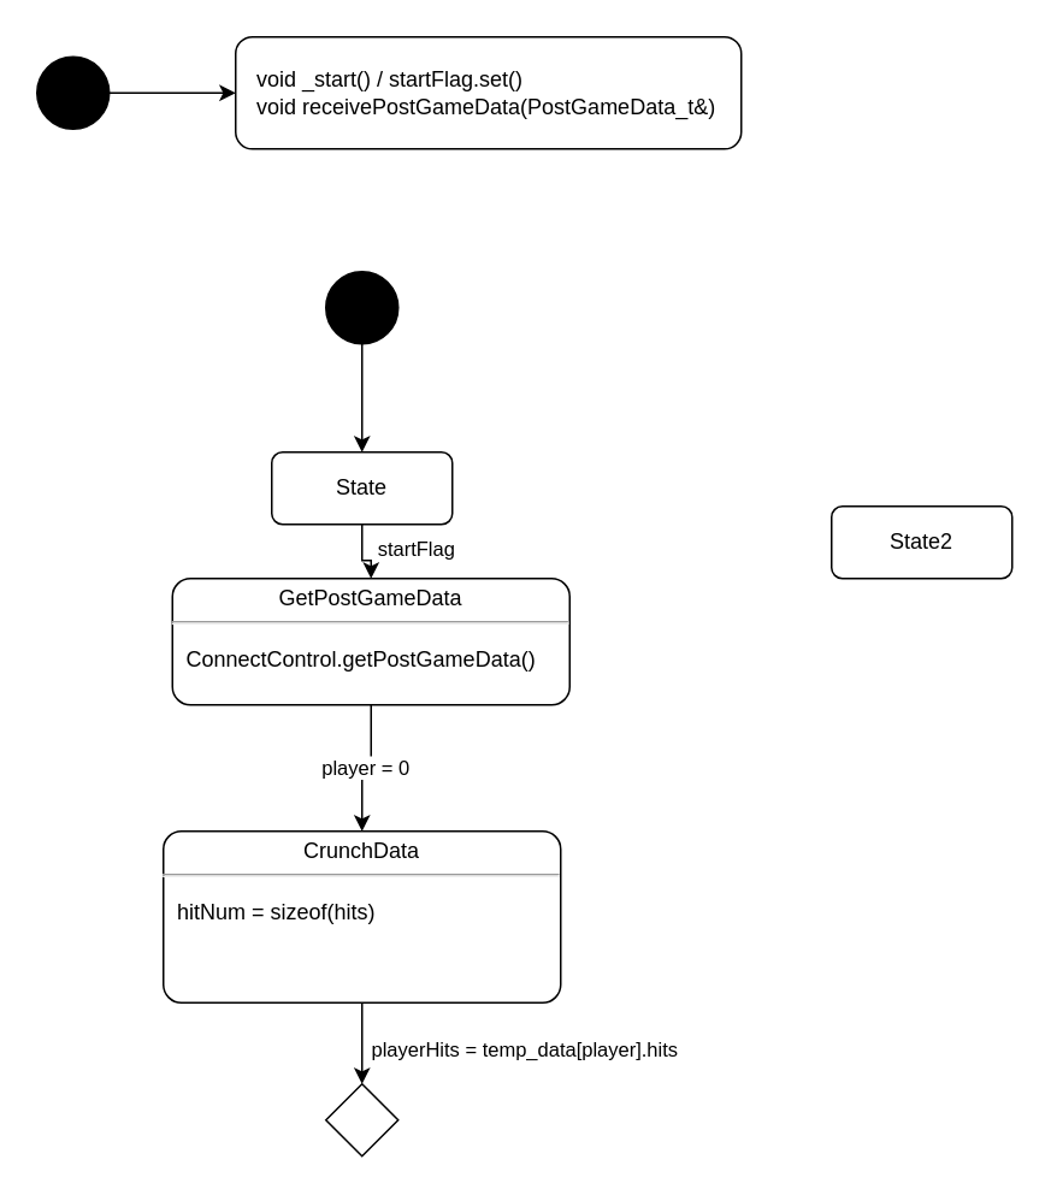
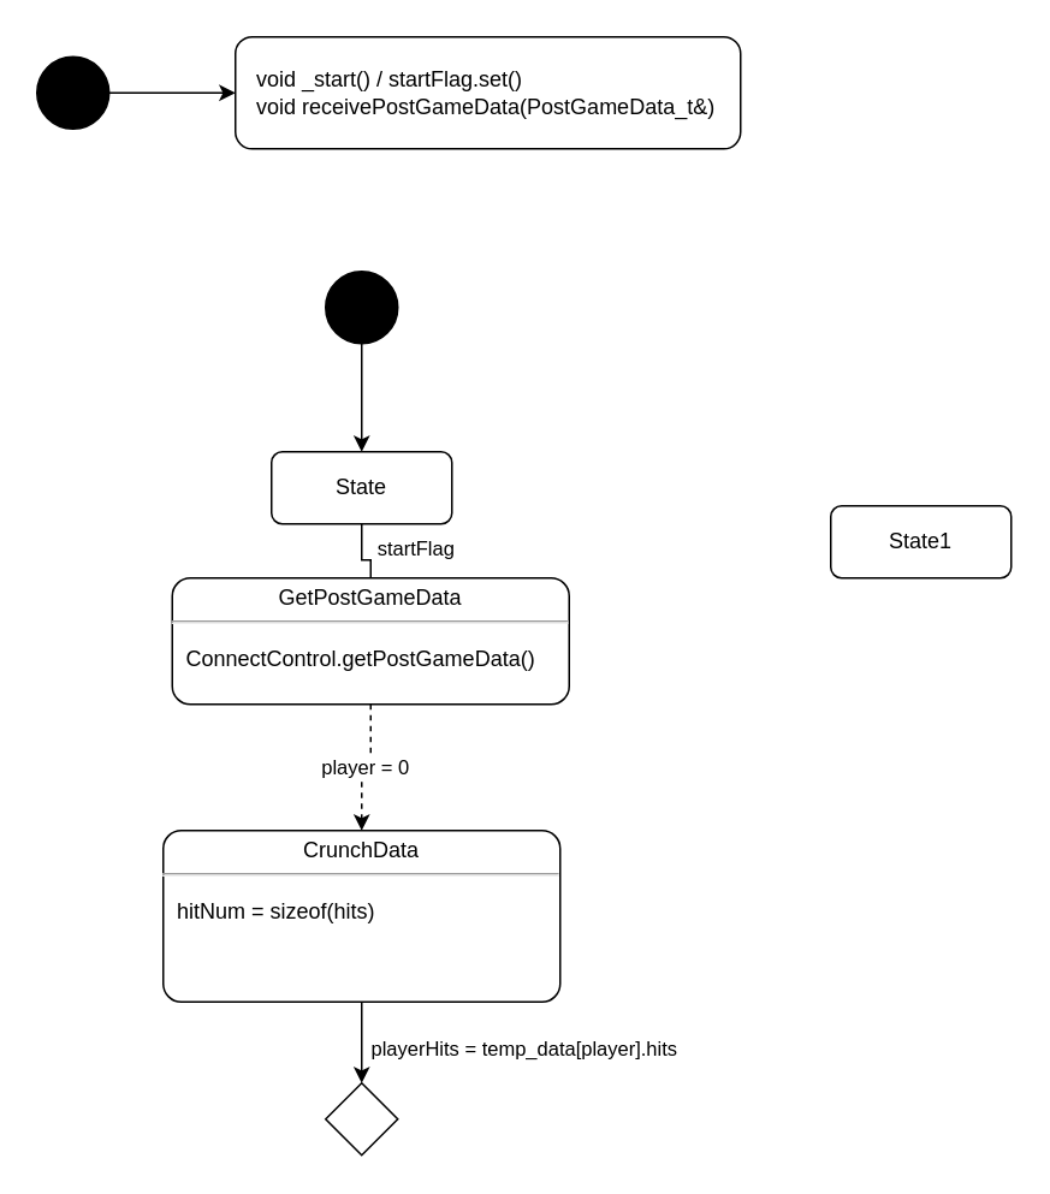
  <mxCell id="0" />
  <mxCell id="1" parent="0" />
  <mxCell id="2" style="edgeStyle=orthogonalEdgeStyle;rounded=0;orthogonalLoop=1;jettySize=auto;html=1;" edge="1" parent="1" source="3" target="4"><mxGeometry relative="1" as="geometry" /></mxCell>
  <mxCell id="3" value="" style="shape=ellipse;html=1;fillColor=strokeColor;fontSize=18;fontColor=#ffffff;" vertex="1" parent="1"><mxGeometry x="20" y="31" width="40" height="40" as="geometry" /></mxCell>
  <mxCell id="4" value="void _start() / startFlag.set()&lt;br&gt;void receivePostGameData(PostGameData_t&amp;amp;)" style="shape=rect;rounded=1;html=1;whiteSpace=wrap;align=left;spacingLeft=10;" vertex="1" parent="1"><mxGeometry x="130" y="20" width="280" height="62" as="geometry" /></mxCell>
  <mxCell id="5" style="edgeStyle=orthogonalEdgeStyle;rounded=0;orthogonalLoop=1;jettySize=auto;html=1;" edge="1" parent="1" source="6" target="8"><mxGeometry relative="1" as="geometry" /></mxCell>
  <mxCell id="6" value="" style="shape=ellipse;html=1;fillColor=strokeColor;fontSize=18;fontColor=#ffffff;" vertex="1" parent="1"><mxGeometry x="180" y="150" width="40" height="40" as="geometry" /></mxCell>
- <mxCell id="7" value="startFlag" style="edgeStyle=orthogonalEdgeStyle;rounded=0;orthogonalLoop=1;jettySize=auto;html=1;" edge="1" parent="1" source="8" target="10"><mxGeometry x="-0.2" y="30" relative="1" as="geometry"><mxPoint as="offset" /></mxGeometry></mxCell>
+ <mxCell id="7" value="startFlag" style="edgeStyle=orthogonalEdgeStyle;rounded=0;orthogonalLoop=1;jettySize=auto;html=1;endArrow=none;" edge="1" parent="1" source="8" target="10"><mxGeometry x="-0.2" y="30" relative="1" as="geometry"><mxPoint as="offset" /></mxGeometry></mxCell>
  <mxCell id="8" value="State" style="shape=rect;rounded=1;html=1;whiteSpace=wrap;align=center;" vertex="1" parent="1"><mxGeometry x="150" y="250" width="100" height="40" as="geometry" /></mxCell>
- <mxCell id="9" value="player = 0" style="edgeStyle=orthogonalEdgeStyle;rounded=0;orthogonalLoop=1;jettySize=auto;html=1;" edge="1" parent="1" source="10" target="14"><mxGeometry relative="1" as="geometry"><mxPoint x="200" y="460" as="targetPoint" /></mxGeometry></mxCell>
+ <mxCell id="9" value="player = 0" style="edgeStyle=orthogonalEdgeStyle;rounded=0;orthogonalLoop=1;jettySize=auto;html=1;dashed=1;" edge="1" parent="1" source="10" target="14"><mxGeometry relative="1" as="geometry"><mxPoint x="200" y="460" as="targetPoint" /></mxGeometry></mxCell>
  <mxCell id="10" value="&lt;p style=&quot;margin:0px;margin-top:4px;text-align:center;&quot;&gt;GetPostGameData&lt;/p&gt;&lt;hr&gt;&lt;p&gt;&lt;/p&gt;&lt;p style=&quot;margin:0px;margin-left:8px;text-align:left;&quot;&gt;ConnectControl.getPostGameData()&lt;/p&gt;" style="shape=mxgraph.sysml.simpleState;html=1;overflow=fill;whiteSpace=wrap;align=center;" vertex="1" parent="1"><mxGeometry x="95" y="320" width="220" height="70" as="geometry" /></mxCell>
- <mxCell id="11" value="State2" style="shape=rect;rounded=1;html=1;whiteSpace=wrap;align=center;" vertex="1" parent="1"><mxGeometry x="460" y="280" width="100" height="40" as="geometry" /></mxCell>
+ <mxCell id="11" value="State1" style="shape=rect;rounded=1;html=1;whiteSpace=wrap;align=center;" vertex="1" parent="1"><mxGeometry x="460" y="280" width="100" height="40" as="geometry" /></mxCell>
  <mxCell id="12" value="playerHits = temp_data[player].hits" style="edgeStyle=orthogonalEdgeStyle;rounded=0;orthogonalLoop=1;jettySize=auto;html=1;" edge="1" parent="1" source="14" target="13"><mxGeometry x="0.143" y="90" relative="1" as="geometry"><mxPoint x="200" y="500" as="sourcePoint" /><mxPoint as="offset" /></mxGeometry></mxCell>
  <mxCell id="13" value="" style="rhombus;whiteSpace=wrap;html=1;" vertex="1" parent="1"><mxGeometry x="180" y="600" width="40" height="40" as="geometry" /></mxCell>
  <mxCell id="14" value="&lt;p style=&quot;margin:0px;margin-top:4px;text-align:center;&quot;&gt;CrunchData&lt;/p&gt;&lt;hr&gt;&lt;p&gt;&lt;/p&gt;&lt;p style=&quot;margin:0px;margin-left:8px;text-align:left;&quot;&gt;hitNum = sizeof(hits)&lt;br&gt;&lt;/p&gt;" style="shape=mxgraph.sysml.simpleState;html=1;overflow=fill;whiteSpace=wrap;align=center;" vertex="1" parent="1"><mxGeometry x="90" y="460" width="220" height="95" as="geometry" /></mxCell>
